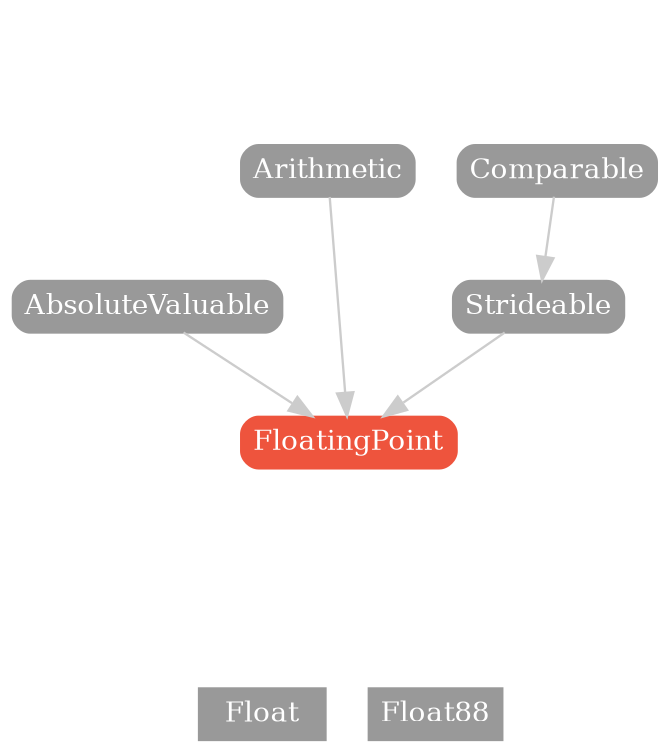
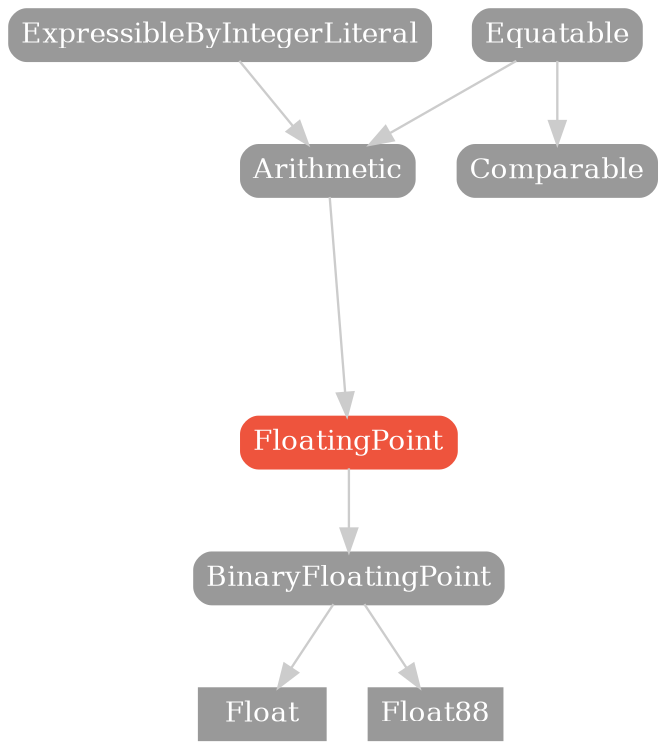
  strict digraph {
    fontname="DejaVu Serif"
    node [color="#999999" fillcolor="#999999" fontcolor=white fontname="DejaVu Serif" fontsize=12 margin="0.07,0.05" shape=box style="filled,rounded"]
    edge [color="#cccccc" fontname="DejaVu Serif"]
    Float [height=0.3 style=filled]
    n2 [height=0.3 label=Float88 style=filled]
-   AbsoluteValuable [height=0.3]
    FloatingPoint [color="#ee543d" fillcolor="#ee543d" height=0.3]
+   BinaryFloatingPoint [height=0.3]
    Arithmetic [height=0.3]
    Comparable [height=0.3]
-   Strideable [height=0.3]
+   Equatable [height=0.3]
+   ExpressibleByIntegerLiteral [height=0.3]
    subgraph sub_1 {
      rank=max
      Float
      n2
    }
-   AbsoluteValuable -> FloatingPoint
+   FloatingPoint -> BinaryFloatingPoint
+   BinaryFloatingPoint -> Float
+   BinaryFloatingPoint -> n2
    Arithmetic -> FloatingPoint
-   Comparable -> Strideable
-   Strideable -> FloatingPoint
+   Equatable -> Arithmetic
+   Equatable -> Comparable
+   ExpressibleByIntegerLiteral -> Arithmetic
  }
